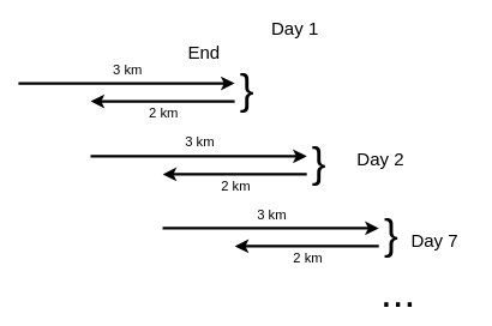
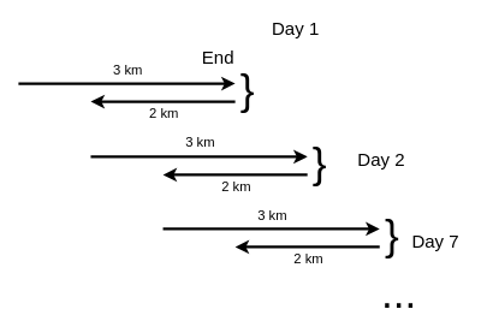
  <mxCell id="0" />
  <mxCell id="1" parent="0" />
- <mxCell id="2" value="&lt;span style=&quot;font-size: 20px&quot;&gt;End&lt;/span&gt;" style="text;html=1;align=right;verticalAlign=middle;resizable=0;points=[];autosize=1;strokeColor=none;fillColor=none;" vertex="1" parent="1"><mxGeometry x="195" y="47" width="50" height="20" as="geometry" /></mxCell>
+ <mxCell id="2" value="&lt;span style=&quot;font-size: 20px&quot;&gt;End&lt;/span&gt;" style="text;html=1;align=right;verticalAlign=middle;resizable=0;points=[];autosize=1;strokeColor=none;fillColor=none;" vertex="1" parent="1"><mxGeometry x="210" y="52" width="50" height="20" as="geometry" /></mxCell>
  <mxCell id="3" value="" style="endArrow=classic;html=1;strokeWidth=3;" edge="1" parent="1"><mxGeometry width="50" height="50" relative="1" as="geometry"><mxPoint x="20" y="92" as="sourcePoint" /><mxPoint x="260" y="92" as="targetPoint" /></mxGeometry></mxCell>
  <mxCell id="4" value="" style="endArrow=classic;html=1;strokeWidth=3;" edge="1" parent="1"><mxGeometry width="50" height="50" relative="1" as="geometry"><mxPoint x="260" y="112" as="sourcePoint" /><mxPoint x="100" y="112" as="targetPoint" /></mxGeometry></mxCell>
  <mxCell id="5" value="&lt;font style=&quot;font-size: 47px&quot;&gt;}&lt;/font&gt;" style="text;html=1;align=left;verticalAlign=middle;resizable=0;points=[];autosize=1;strokeColor=none;fillColor=none;" vertex="1" parent="1"><mxGeometry x="264" y="85" width="30" height="30" as="geometry" /></mxCell>
  <mxCell id="6" value="&lt;span style=&quot;font-size: 20px&quot;&gt;Day 1&lt;/span&gt;" style="text;html=1;align=left;verticalAlign=middle;resizable=0;points=[];autosize=1;strokeColor=none;fillColor=none;" vertex="1" parent="1"><mxGeometry x="299" y="20" width="70" height="20" as="geometry" /></mxCell>
  <mxCell id="7" value="&lt;font style=&quot;font-size: 15px&quot;&gt;3 km&lt;/font&gt;" style="text;html=1;align=center;verticalAlign=middle;resizable=0;points=[];autosize=1;strokeColor=none;fillColor=none;fontSize=47;" vertex="1" parent="1"><mxGeometry x="116" y="31" width="50" height="70" as="geometry" /></mxCell>
  <mxCell id="8" value="&lt;font style=&quot;font-size: 15px&quot;&gt;2 km&lt;/font&gt;" style="text;html=1;align=center;verticalAlign=middle;resizable=0;points=[];autosize=1;strokeColor=none;fillColor=none;fontSize=47;strokeWidth=3;" vertex="1" parent="1"><mxGeometry x="156" y="79" width="50" height="70" as="geometry" /></mxCell>
  <mxCell id="9" value="" style="endArrow=classic;html=1;strokeWidth=3;" edge="1" parent="1"><mxGeometry width="50" height="50" relative="1" as="geometry"><mxPoint x="100" y="173" as="sourcePoint" /><mxPoint x="340" y="173" as="targetPoint" /></mxGeometry></mxCell>
  <mxCell id="10" value="" style="endArrow=classic;html=1;strokeWidth=3;" edge="1" parent="1"><mxGeometry width="50" height="50" relative="1" as="geometry"><mxPoint x="340" y="193" as="sourcePoint" /><mxPoint x="180" y="193" as="targetPoint" /></mxGeometry></mxCell>
  <mxCell id="11" value="&lt;font style=&quot;font-size: 47px&quot;&gt;}&lt;/font&gt;" style="text;html=1;align=left;verticalAlign=middle;resizable=0;points=[];autosize=1;strokeColor=none;fillColor=none;" vertex="1" parent="1"><mxGeometry x="344" y="166" width="30" height="30" as="geometry" /></mxCell>
  <mxCell id="12" value="&lt;span style=&quot;font-size: 20px&quot;&gt;Day 2&lt;/span&gt;" style="text;html=1;align=left;verticalAlign=middle;resizable=0;points=[];autosize=1;strokeColor=none;fillColor=none;" vertex="1" parent="1"><mxGeometry x="394" y="166" width="70" height="20" as="geometry" /></mxCell>
  <mxCell id="13" value="&lt;font style=&quot;font-size: 15px&quot;&gt;3 km&lt;/font&gt;" style="text;html=1;align=center;verticalAlign=middle;resizable=0;points=[];autosize=1;strokeColor=none;fillColor=none;fontSize=47;" vertex="1" parent="1"><mxGeometry x="196" y="112" width="50" height="70" as="geometry" /></mxCell>
  <mxCell id="14" value="&lt;font style=&quot;font-size: 15px&quot;&gt;2 km&lt;/font&gt;" style="text;html=1;align=center;verticalAlign=middle;resizable=0;points=[];autosize=1;strokeColor=none;fillColor=none;fontSize=47;" vertex="1" parent="1"><mxGeometry x="236" y="160" width="50" height="70" as="geometry" /></mxCell>
  <mxCell id="15" value="" style="endArrow=classic;html=1;strokeWidth=3;" edge="1" parent="1"><mxGeometry width="50" height="50" relative="1" as="geometry"><mxPoint x="180" y="253" as="sourcePoint" /><mxPoint x="420" y="253" as="targetPoint" /></mxGeometry></mxCell>
  <mxCell id="16" value="" style="endArrow=classic;html=1;strokeWidth=3;" edge="1" parent="1"><mxGeometry width="50" height="50" relative="1" as="geometry"><mxPoint x="420" y="273" as="sourcePoint" /><mxPoint x="260" y="273" as="targetPoint" /></mxGeometry></mxCell>
  <mxCell id="17" value="&lt;font style=&quot;font-size: 47px&quot;&gt;}&lt;/font&gt;" style="text;html=1;align=left;verticalAlign=middle;resizable=0;points=[];autosize=1;strokeColor=none;fillColor=none;" vertex="1" parent="1"><mxGeometry x="424" y="246" width="30" height="30" as="geometry" /></mxCell>
  <mxCell id="18" value="&lt;span style=&quot;font-size: 20px&quot;&gt;Day 7&lt;/span&gt;" style="text;html=1;align=left;verticalAlign=middle;resizable=0;points=[];autosize=1;strokeColor=none;fillColor=none;" vertex="1" parent="1"><mxGeometry x="454" y="256" width="70" height="20" as="geometry" /></mxCell>
  <mxCell id="19" value="&lt;font style=&quot;font-size: 15px&quot;&gt;3 km&lt;/font&gt;" style="text;html=1;align=center;verticalAlign=middle;resizable=0;points=[];autosize=1;strokeColor=none;fillColor=none;fontSize=47;" vertex="1" parent="1"><mxGeometry x="276" y="192" width="50" height="70" as="geometry" /></mxCell>
  <mxCell id="20" value="&lt;font style=&quot;font-size: 15px&quot;&gt;2 km&lt;/font&gt;" style="text;html=1;align=center;verticalAlign=middle;resizable=0;points=[];autosize=1;strokeColor=none;fillColor=none;fontSize=47;" vertex="1" parent="1"><mxGeometry x="316" y="240" width="50" height="70" as="geometry" /></mxCell>
  <mxCell id="21" value="&lt;font style=&quot;font-size: 47px&quot;&gt;...&lt;/font&gt;" style="text;html=1;align=left;verticalAlign=middle;resizable=0;points=[];autosize=1;strokeColor=none;fillColor=none;" vertex="1" parent="1"><mxGeometry x="420" y="310" width="50" height="30" as="geometry" /></mxCell>
